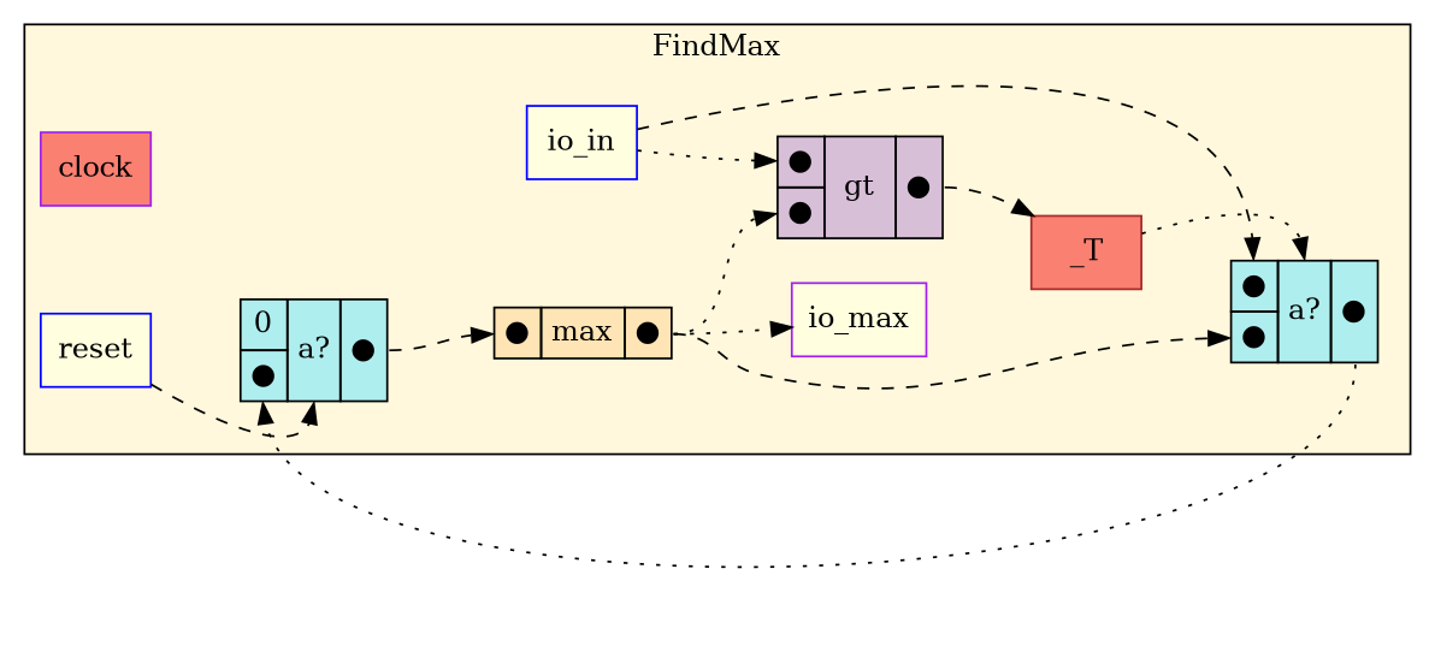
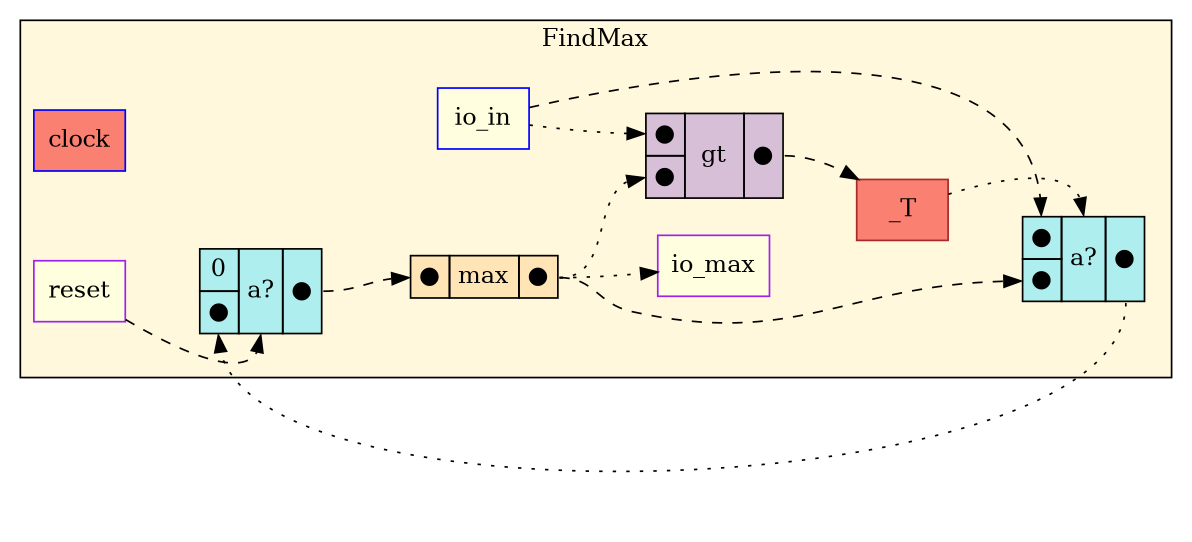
  digraph {
    rankdir=LR
    node [shape=rectangle style=filled]
    edge [headport=in2 style=dashed tailport=out]
-   n1 [color=purple fillcolor=salmon label=clock rank=0]
-   n2 [color=blue fillcolor=lightyellow label=reset rank=0]
+   n1 [color=blue fillcolor=salmon label=clock rank=0]
+   n2 [color=purple fillcolor=lightyellow label=reset rank=0]
    n3 [label=< <TABLE BORDER="0" CELLBORDER="1" CELLSPACING="0" CELLPADDING="4" BGCOLOR="#AFEEEE">   <TR>     <TD PORT="in1">0</TD>     <TD ROWSPAN="2" PORT="select">a?</TD>     <TD ROWSPAN="2" PORT="out">&#x25cf;</TD>   </TR>   <TR>     <TD PORT="in2">&#x25cf;</TD>   </TR> </TABLE>> shape=plaintext style=""]
    n4 [color=blue fillcolor=lightyellow label=io_in rank=0]
    n5 [label=< <TABLE BORDER="0" CELLBORDER="1" CELLSPACING="0" CELLPADDING="4" BGCOLOR="#D8BFD8">   <TR>     <TD PORT="in1">&#x25cf;</TD>     <TD ROWSPAN="2" > gt </TD>     <TD ROWSPAN="2" PORT="out">&#x25cf;</TD>   </TR>   <TR>     <TD PORT="in2">&#x25cf;</TD>   </TR> </TABLE>> shape=plaintext style=""]
    n6 [label=< <TABLE BORDER="0" CELLBORDER="1" CELLSPACING="0" CELLPADDING="4" BGCOLOR="#AFEEEE">   <TR>     <TD PORT="in1">&#x25cf;</TD>     <TD ROWSPAN="2" PORT="select">a?</TD>     <TD ROWSPAN="2" PORT="out">&#x25cf;</TD>   </TR>   <TR>     <TD PORT="in2">&#x25cf;</TD>   </TR> </TABLE>> shape=plaintext style=""]
    n7 [color=purple fillcolor=lightyellow label=io_max rank=1000]
    n8 [label=< <TABLE BORDER="0" CELLBORDER="1" CELLSPACING="0" CELLPADDING="4" BGCOLOR="#FFE4B5">   <TR>     <TD PORT="in">&#x25cf;</TD>     <TD>max</TD>     <TD PORT="out">&#x25cf;</TD>   </TR> </TABLE>> shape=plaintext style=""]
    n9 [color=brown fillcolor=salmon label=_T]
    subgraph cluster_1 {
      bgcolor="#FFF8DC"
      label=FindMax
      n1
      n2
      n3
      n4
      n5
      n6
      n7
      n8
      n9
    }
    n2 -> n3 [headport=select]
    n3 -> n8 [headport=in]
    n4 -> n5 [headport=in1 style=dotted]
    n4 -> n6 [headport=in1]
    n5 -> n9
    n6 -> n3 [style=dotted]
    n8 -> n5 [style=dotted]
    n8 -> n6
    n8 -> n7 [style=dotted]
    n9 -> n6 [headport=select style=dotted]
  }
